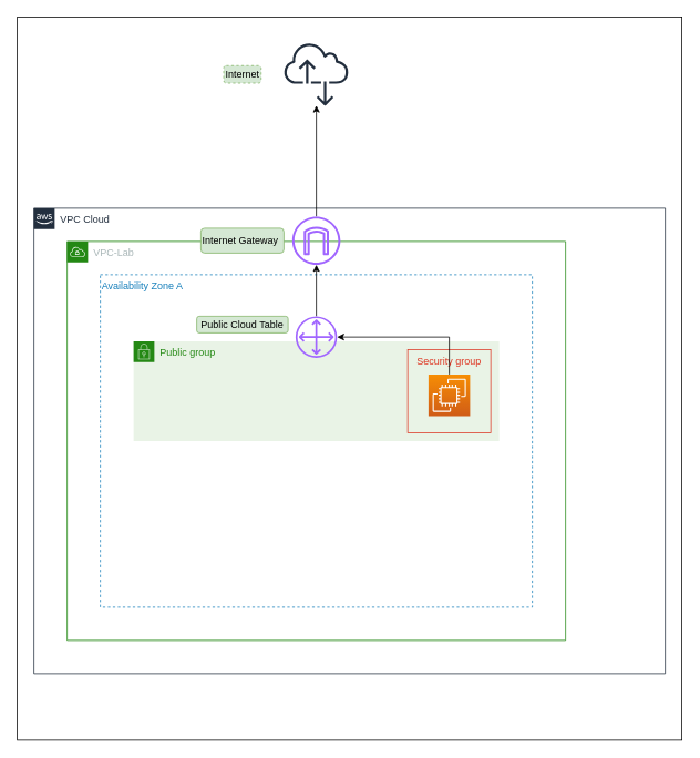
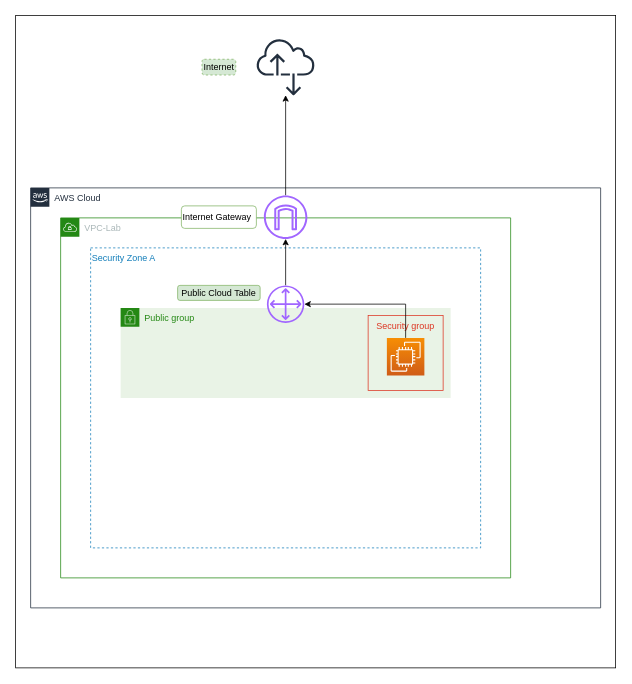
  <mxCell id="0" />
  <mxCell id="1" parent="0" />
  <mxCell id="2" value="" style="rounded=0;whiteSpace=wrap;html=1;fillColor=none;gradientColor=none;" vertex="1" parent="1"><mxGeometry x="20" y="20" width="800" height="870" as="geometry" /></mxCell>
- <mxCell id="3" value="VPC Cloud" style="points=[[0,0],[0.25,0],[0.5,0],[0.75,0],[1,0],[1,0.25],[1,0.5],[1,0.75],[1,1],[0.75,1],[0.5,1],[0.25,1],[0,1],[0,0.75],[0,0.5],[0,0.25]];outlineConnect=0;gradientColor=none;html=1;whiteSpace=wrap;fontSize=12;fontStyle=0;shape=mxgraph.aws4.group;grIcon=mxgraph.aws4.group_aws_cloud_alt;strokeColor=#232F3E;fillColor=none;verticalAlign=top;align=left;spacingLeft=30;fontColor=#232F3E;dashed=0;" vertex="1" parent="1"><mxGeometry x="40" y="250" width="760" height="560" as="geometry" /></mxCell>
+ <mxCell id="3" value="AWS Cloud" style="points=[[0,0],[0.25,0],[0.5,0],[0.75,0],[1,0],[1,0.25],[1,0.5],[1,0.75],[1,1],[0.75,1],[0.5,1],[0.25,1],[0,1],[0,0.75],[0,0.5],[0,0.25]];outlineConnect=0;gradientColor=none;html=1;whiteSpace=wrap;fontSize=12;fontStyle=0;shape=mxgraph.aws4.group;grIcon=mxgraph.aws4.group_aws_cloud_alt;strokeColor=#232F3E;fillColor=none;verticalAlign=top;align=left;spacingLeft=30;fontColor=#232F3E;dashed=0;" vertex="1" parent="1"><mxGeometry x="40" y="250" width="760" height="560" as="geometry" /></mxCell>
  <mxCell id="4" value="VPC-Lab&lt;br&gt;" style="points=[[0,0],[0.25,0],[0.5,0],[0.75,0],[1,0],[1,0.25],[1,0.5],[1,0.75],[1,1],[0.75,1],[0.5,1],[0.25,1],[0,1],[0,0.75],[0,0.5],[0,0.25]];outlineConnect=0;gradientColor=none;html=1;whiteSpace=wrap;fontSize=12;fontStyle=0;shape=mxgraph.aws4.group;grIcon=mxgraph.aws4.group_vpc;strokeColor=#248814;fillColor=none;verticalAlign=top;align=left;spacingLeft=30;fontColor=#AAB7B8;dashed=0;" vertex="1" parent="1"><mxGeometry x="80" y="290" width="600" height="480" as="geometry" /></mxCell>
- <mxCell id="5" value="Availability Zone A" style="fillColor=none;strokeColor=#147EBA;dashed=1;verticalAlign=top;fontStyle=0;fontColor=#147EBA;align=left;" vertex="1" parent="1"><mxGeometry x="120" y="330" width="520" height="400" as="geometry" /></mxCell>
+ <mxCell id="5" value="Security Zone A" style="fillColor=none;strokeColor=#147EBA;dashed=1;verticalAlign=top;fontStyle=0;fontColor=#147EBA;align=left;" vertex="1" parent="1"><mxGeometry x="120" y="330" width="520" height="400" as="geometry" /></mxCell>
  <mxCell id="6" value="Public group" style="points=[[0,0],[0.25,0],[0.5,0],[0.75,0],[1,0],[1,0.25],[1,0.5],[1,0.75],[1,1],[0.75,1],[0.5,1],[0.25,1],[0,1],[0,0.75],[0,0.5],[0,0.25]];outlineConnect=0;gradientColor=none;html=1;whiteSpace=wrap;fontSize=12;fontStyle=0;shape=mxgraph.aws4.group;grIcon=mxgraph.aws4.group_security_group;grStroke=0;strokeColor=#248814;fillColor=#E9F3E6;verticalAlign=top;align=left;spacingLeft=30;fontColor=#248814;dashed=0;" vertex="1" parent="1"><mxGeometry x="160" y="410" width="440" height="120" as="geometry" /></mxCell>
  <mxCell id="7" style="edgeStyle=orthogonalEdgeStyle;rounded=0;orthogonalLoop=1;jettySize=auto;html=1;" edge="1" parent="1" source="8" target="12"><mxGeometry relative="1" as="geometry" /></mxCell>
  <mxCell id="8" value="" style="sketch=0;outlineConnect=0;fontColor=#232F3E;gradientColor=none;fillColor=#A166FF;strokeColor=none;dashed=0;verticalLabelPosition=bottom;verticalAlign=top;align=center;html=1;fontSize=12;fontStyle=0;aspect=fixed;pointerEvents=1;shape=mxgraph.aws4.internet_gateway;" vertex="1" parent="1"><mxGeometry x="351" y="260" width="58" height="58" as="geometry" /></mxCell>
  <mxCell id="9" style="edgeStyle=orthogonalEdgeStyle;rounded=0;orthogonalLoop=1;jettySize=auto;html=1;" edge="1" parent="1" source="10" target="8"><mxGeometry relative="1" as="geometry" /></mxCell>
  <mxCell id="10" value="" style="sketch=0;outlineConnect=0;fontColor=#232F3E;gradientColor=none;fillColor=#A166FF;strokeColor=none;dashed=0;verticalLabelPosition=bottom;verticalAlign=top;align=center;html=1;fontSize=12;fontStyle=0;aspect=fixed;pointerEvents=1;shape=mxgraph.aws4.customer_gateway;" vertex="1" parent="1"><mxGeometry x="355" y="380" width="50" height="50" as="geometry" /></mxCell>
  <mxCell id="11" value="Security group" style="fillColor=none;strokeColor=#DD3522;verticalAlign=top;fontStyle=0;fontColor=#DD3522;" vertex="1" parent="1"><mxGeometry x="490" y="420" width="100" height="100" as="geometry" /></mxCell>
  <mxCell id="12" value="" style="sketch=0;outlineConnect=0;fontColor=#232F3E;gradientColor=none;fillColor=#232F3E;strokeColor=none;dashed=0;verticalLabelPosition=bottom;verticalAlign=top;align=center;html=1;fontSize=12;fontStyle=0;aspect=fixed;pointerEvents=1;shape=mxgraph.aws4.internet_alt2;" vertex="1" parent="1"><mxGeometry x="341" y="50" width="78" height="78" as="geometry" /></mxCell>
  <mxCell id="13" style="edgeStyle=orthogonalEdgeStyle;rounded=0;orthogonalLoop=1;jettySize=auto;html=1;" edge="1" parent="1" source="14" target="10"><mxGeometry relative="1" as="geometry"><Array as="points"><mxPoint x="540" y="405" /></Array></mxGeometry></mxCell>
  <mxCell id="14" value="" style="sketch=0;points=[[0,0,0],[0.25,0,0],[0.5,0,0],[0.75,0,0],[1,0,0],[0,1,0],[0.25,1,0],[0.5,1,0],[0.75,1,0],[1,1,0],[0,0.25,0],[0,0.5,0],[0,0.75,0],[1,0.25,0],[1,0.5,0],[1,0.75,0]];outlineConnect=0;fontColor=#232F3E;gradientColor=#F78E04;gradientDirection=north;fillColor=#D05C17;strokeColor=#ffffff;dashed=0;verticalLabelPosition=bottom;verticalAlign=top;align=center;html=1;fontSize=12;fontStyle=0;aspect=fixed;shape=mxgraph.aws4.resourceIcon;resIcon=mxgraph.aws4.ec2;" vertex="1" parent="1"><mxGeometry x="515" y="450" width="50" height="50" as="geometry" /></mxCell>
- <mxCell id="15" value="Internet Gateway" style="rounded=1;whiteSpace=wrap;html=1;fillColor=#d5e8d4;align=left;strokeColor=#82b366;" vertex="1" parent="1"><mxGeometry x="241" y="274" width="100" height="30" as="geometry" /></mxCell>
+ <mxCell id="15" value="Internet Gateway" style="rounded=1;whiteSpace=wrap;html=1;fillColor=#ffffff;align=left;strokeColor=#82b366;" vertex="1" parent="1"><mxGeometry x="241" y="274" width="100" height="30" as="geometry" /></mxCell>
  <mxCell id="16" value="Public Cloud Table" style="rounded=1;whiteSpace=wrap;html=1;fillColor=#d5e8d4;align=center;strokeColor=#82b366;" vertex="1" parent="1"><mxGeometry x="236" y="380" width="110" height="20" as="geometry" /></mxCell>
  <mxCell id="17" value="Internet" style="rounded=1;whiteSpace=wrap;html=1;fillColor=#d5e8d4;align=left;strokeColor=#82b366;dashed=1;" vertex="1" parent="1"><mxGeometry x="268.5" y="78.5" width="45" height="21" as="geometry" /></mxCell>
